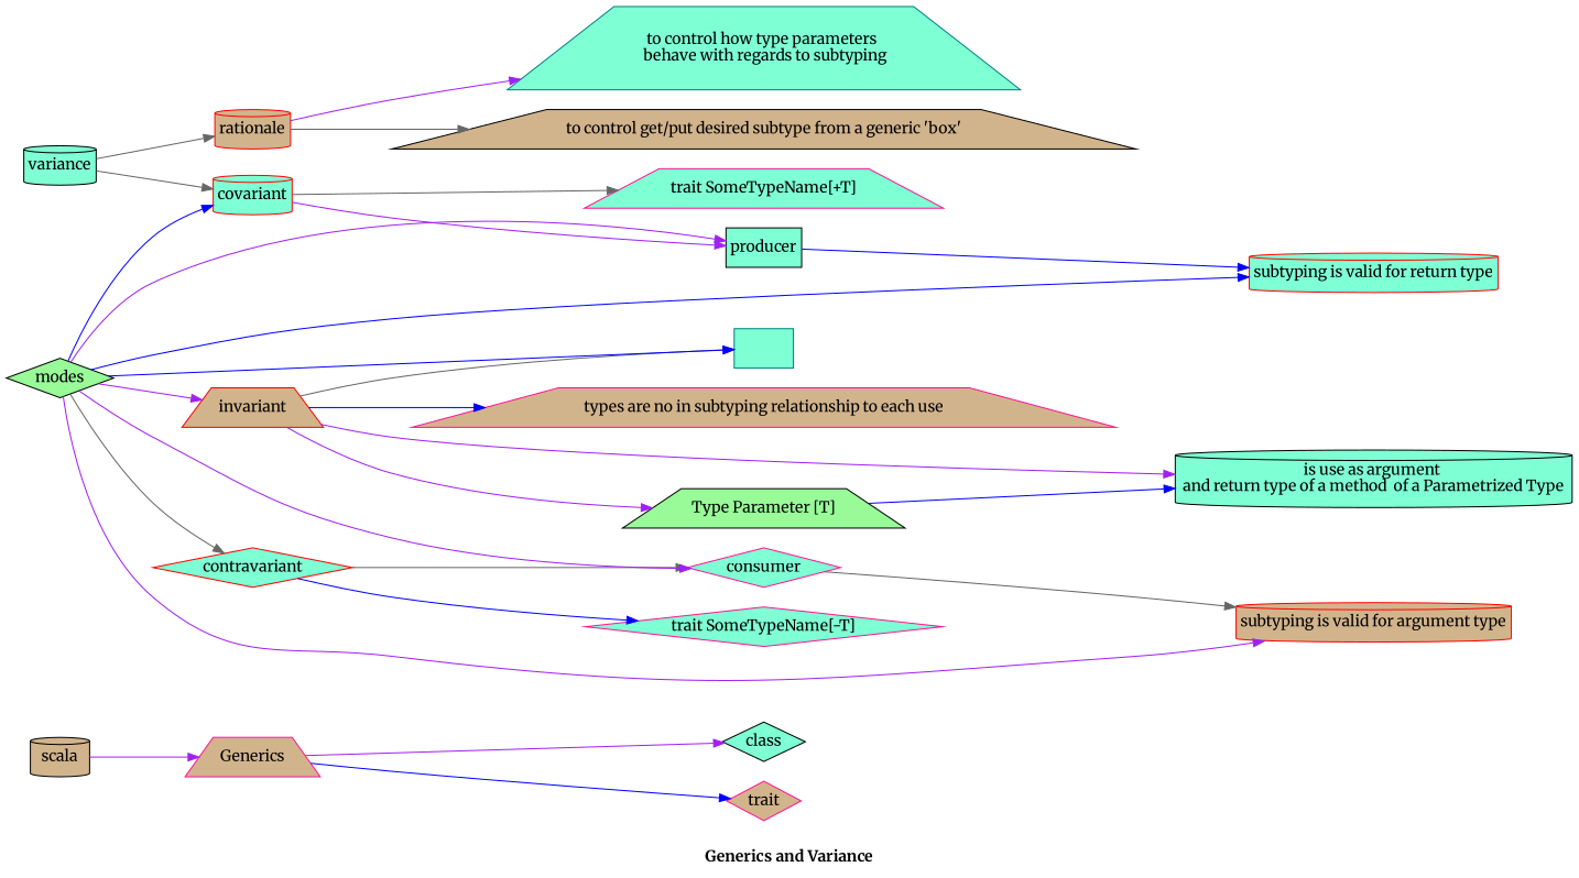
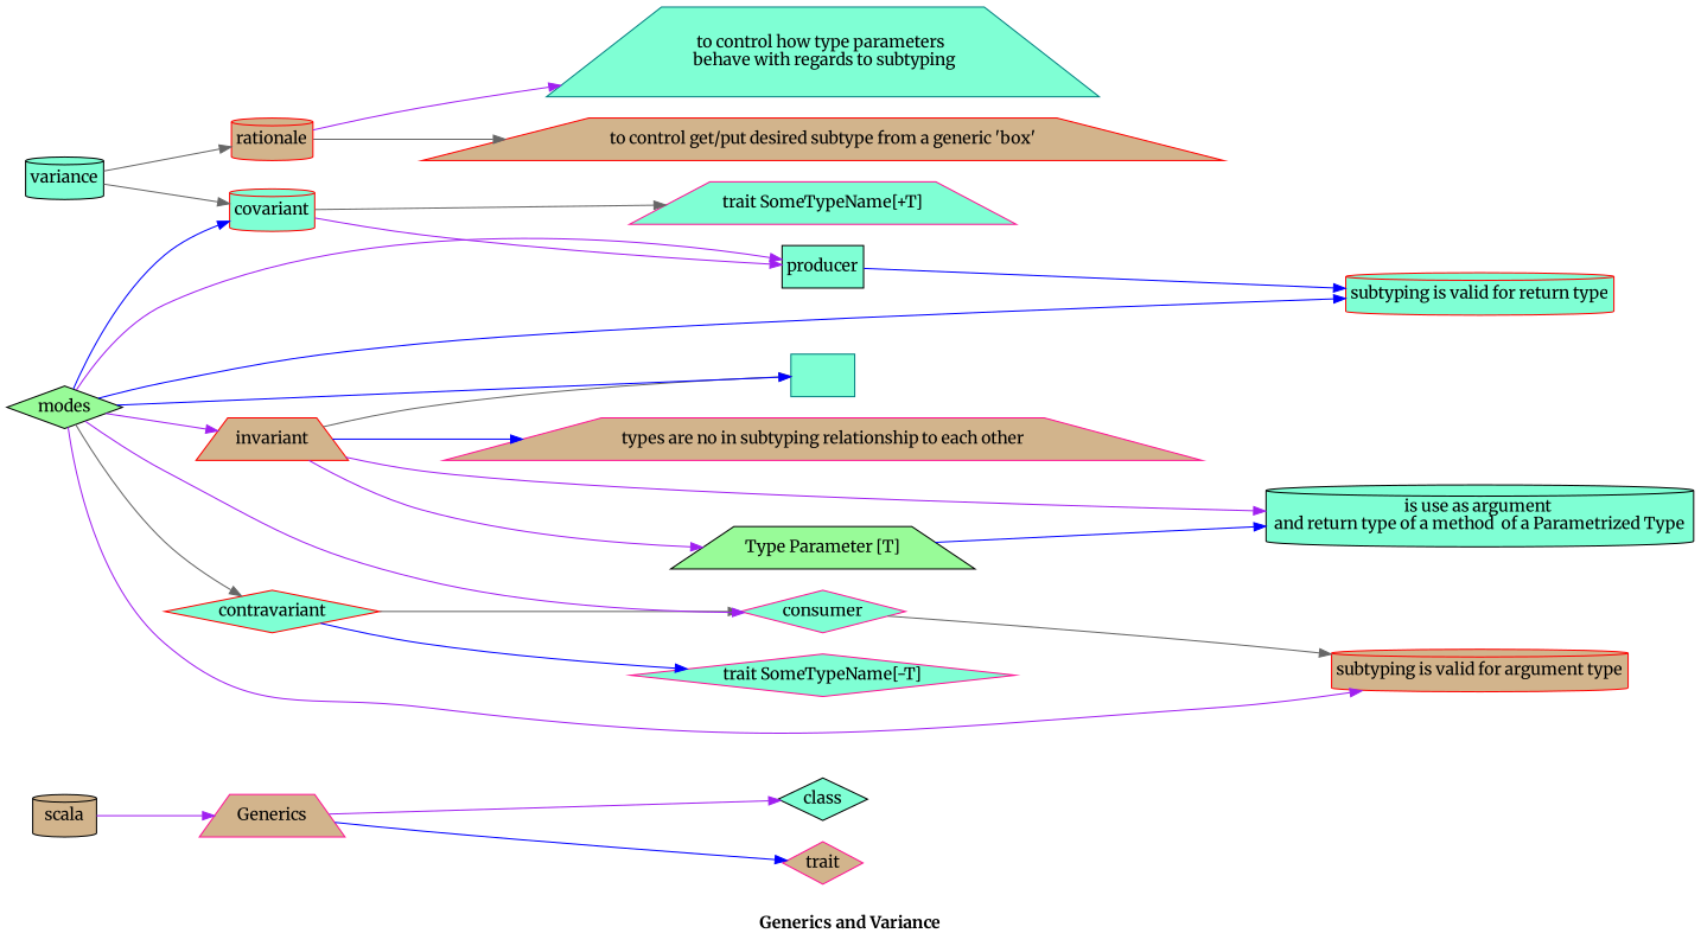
  digraph {
    compound=true
    fontname=Merriweather
    label=<<B>Generics and Variance</B>>
    rankdir=LR
    node [color=black fillcolor=aquamarine fontname=Merriweather margin=0.05 shape=trapezium style=filled]
    edge [color=purple fontname=Merriweather]
    class [shape=diamond]
    trait [color=deeppink fillcolor=tan shape=diamond]
    n3 [color=teal label="to control how type parameters \n behave with regards to subtyping"]
-   n4 [fillcolor=tan label="to control get/put desired subtype from a generic 'box'"]
+   n4 [color=red fillcolor=tan label="to control get/put desired subtype from a generic 'box'"]
    invariant [color=red fillcolor=tan]
    "" [color=teal shape=box]
    covariant [color=red shape=cylinder]
    producer [shape=box]
    "subtyping is valid for return type" [color=red shape=cylinder]
    contravariant [color=red shape=diamond]
    consumer [color=deeppink shape=diamond]
    "subtyping is valid for argument type" [color=red fillcolor=tan shape=cylinder]
-   n13 [color=deeppink fillcolor=tan label="types are no in subtyping relationship to each use"]
+   n13 [color=deeppink fillcolor=tan label="types are no in subtyping relationship to each other"]
    "Type Parameter [T]" [fillcolor=palegreen]
    "is use as argument \n and return type of a method \ of a Parametrized Type " [shape=cylinder]
    n16 [color=deeppink label="trait SomeTypeName[+T]"]
    n17 [color=deeppink label="trait SomeTypeName[-T]" shape=diamond]
    scala [fillcolor=tan shape=cylinder]
    Generics [color=deeppink fillcolor=tan]
    variance [shape=cylinder]
    rationale [color=red fillcolor=tan shape=cylinder]
    modes [fillcolor=palegreen shape=diamond]
    subgraph sub_1 {
      class
      trait
    }
    subgraph sub_2 {
      n3
      n4
    }
    subgraph sub_3 {
      invariant
      ""
      covariant
      producer
      "subtyping is valid for return type"
      contravariant
      consumer
      "subtyping is valid for argument type"
    }
    subgraph sub_4 {
      n13
      "Type Parameter [T]"
      "is use as argument \n and return type of a method \ of a Parametrized Type "
    }
    invariant -> "" [color=gray40]
    invariant -> n13 [color=blue]
    invariant -> "Type Parameter [T]"
    invariant -> "is use as argument \n and return type of a method \ of a Parametrized Type "
    covariant -> producer
    covariant -> n16 [color=gray40]
    producer -> "subtyping is valid for return type" [color=blue]
    contravariant -> consumer [color=gray40]
    contravariant -> n17 [color=blue]
    consumer -> "subtyping is valid for argument type" [color=gray40]
    "Type Parameter [T]" -> "is use as argument \n and return type of a method \ of a Parametrized Type " [color=blue]
    scala -> Generics
    Generics -> class
    Generics -> trait [color=blue]
    variance -> covariant [color=gray40]
    variance -> rationale [color=gray40]
    rationale -> n3
    rationale -> n4 [color=gray40]
    modes -> invariant
    modes -> "" [color=blue]
    modes -> covariant [color=blue]
    modes -> producer
    modes -> "subtyping is valid for return type" [color=blue]
    modes -> contravariant [color=gray40]
    modes -> consumer
    modes -> "subtyping is valid for argument type"
  }
